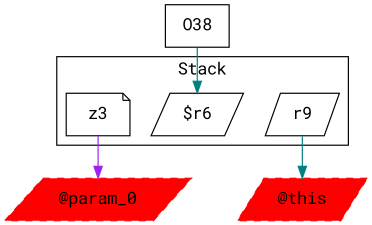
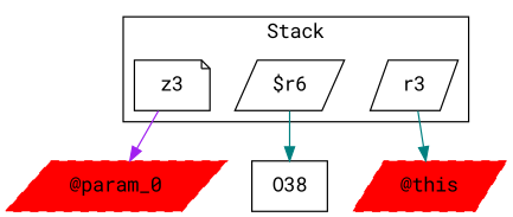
  digraph {
    fontname="Roboto Mono"
    rankDir=LR
    node [fontname="Roboto Mono" shape=parallelogram]
    edge [color=teal fontname="Roboto Mono"]
    n1 [label=z3 shape=note]
    "$r6"
-   r3 [label=r9]
+   r3
    "@param_0" [color=red style="filled,dashed"]
    O38 [shape=box]
    "@this" [color=red style="filled,dashed"]
    subgraph cluster_1 {
      label=Stack
      n1
      "$r6"
      r3
    }
    n1 -> "@param_0" [color=purple]
-   O38 -> "$r6"
+   "$r6" -> O38
    r3 -> "@this"
  }
